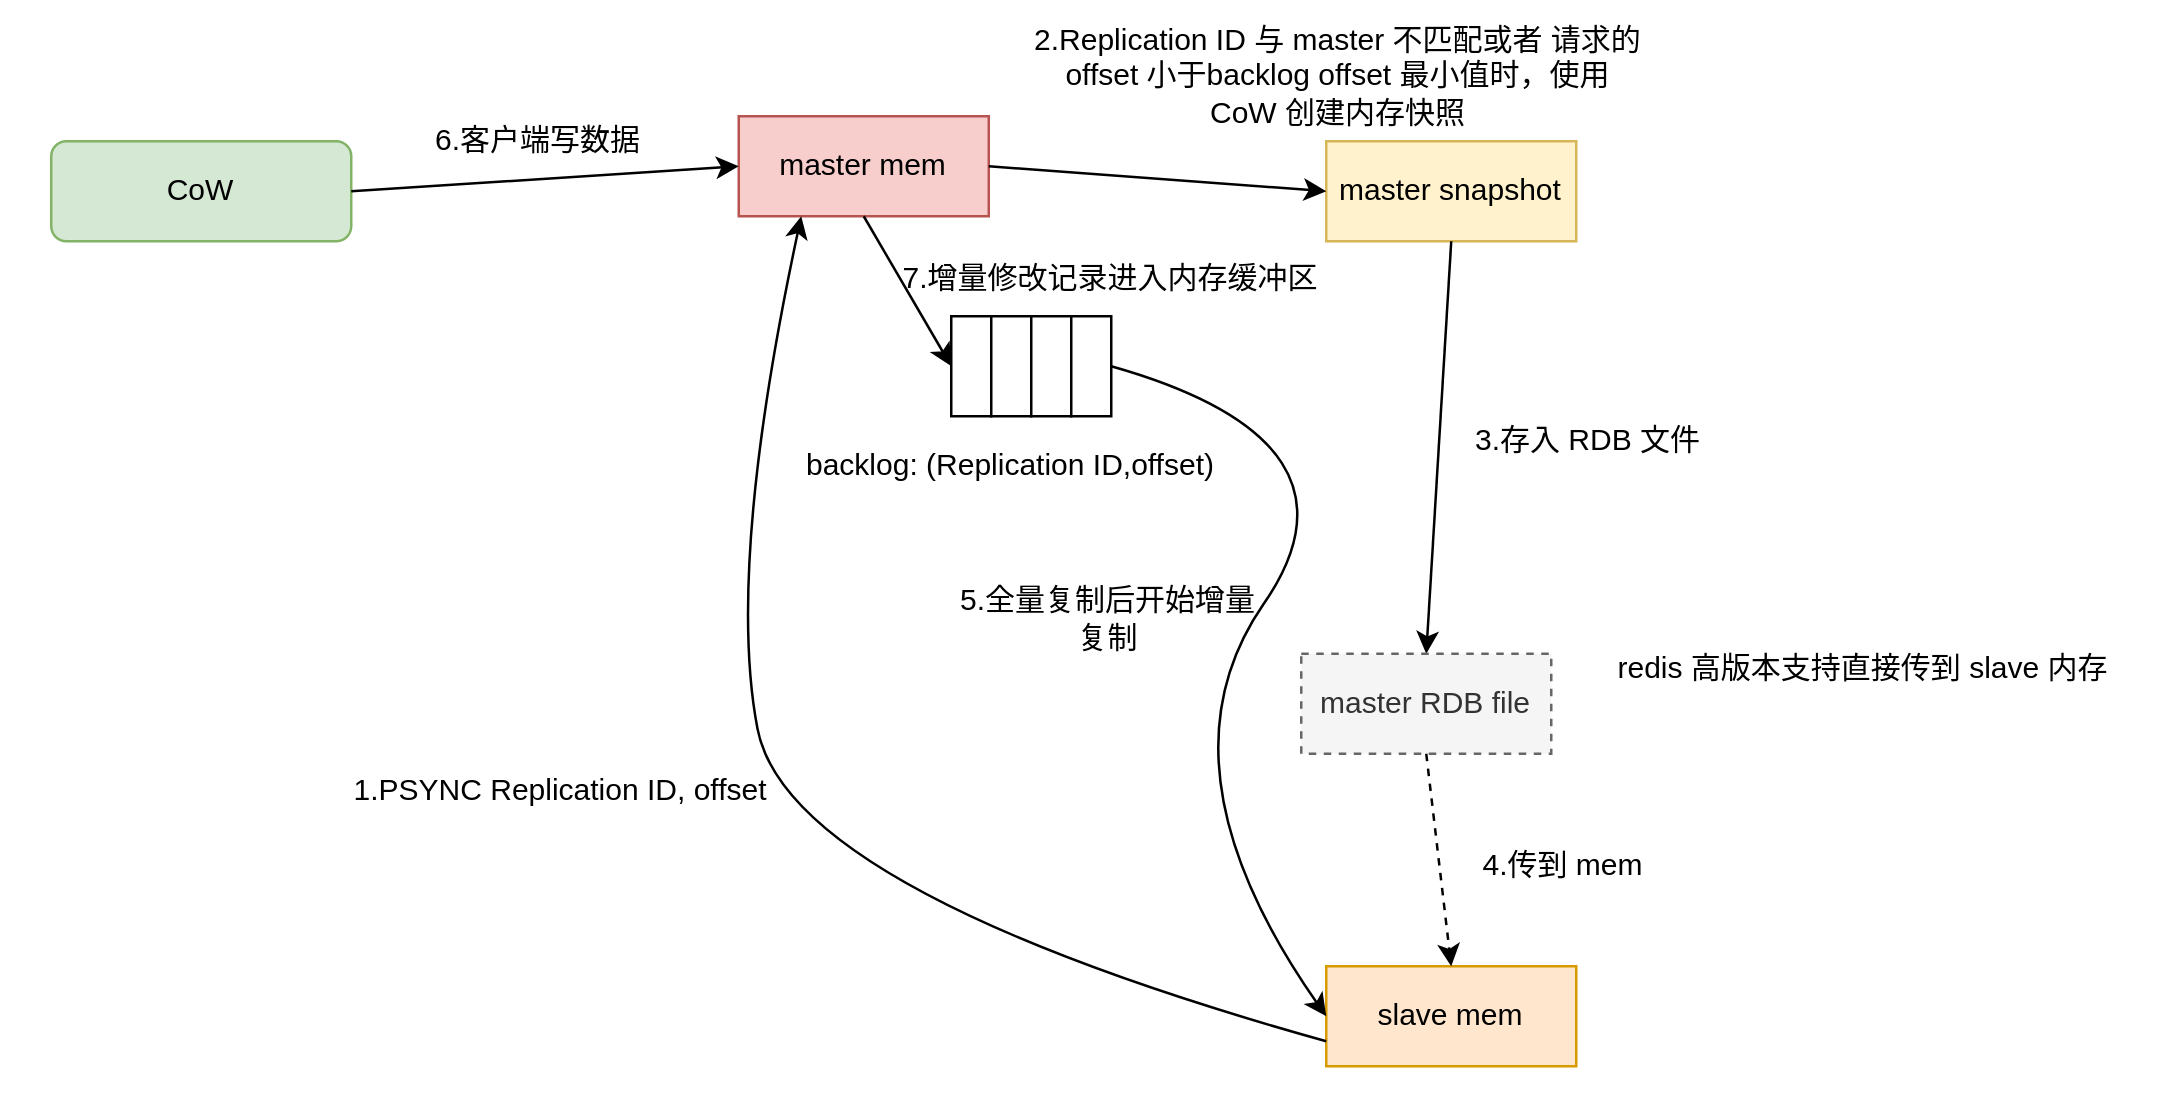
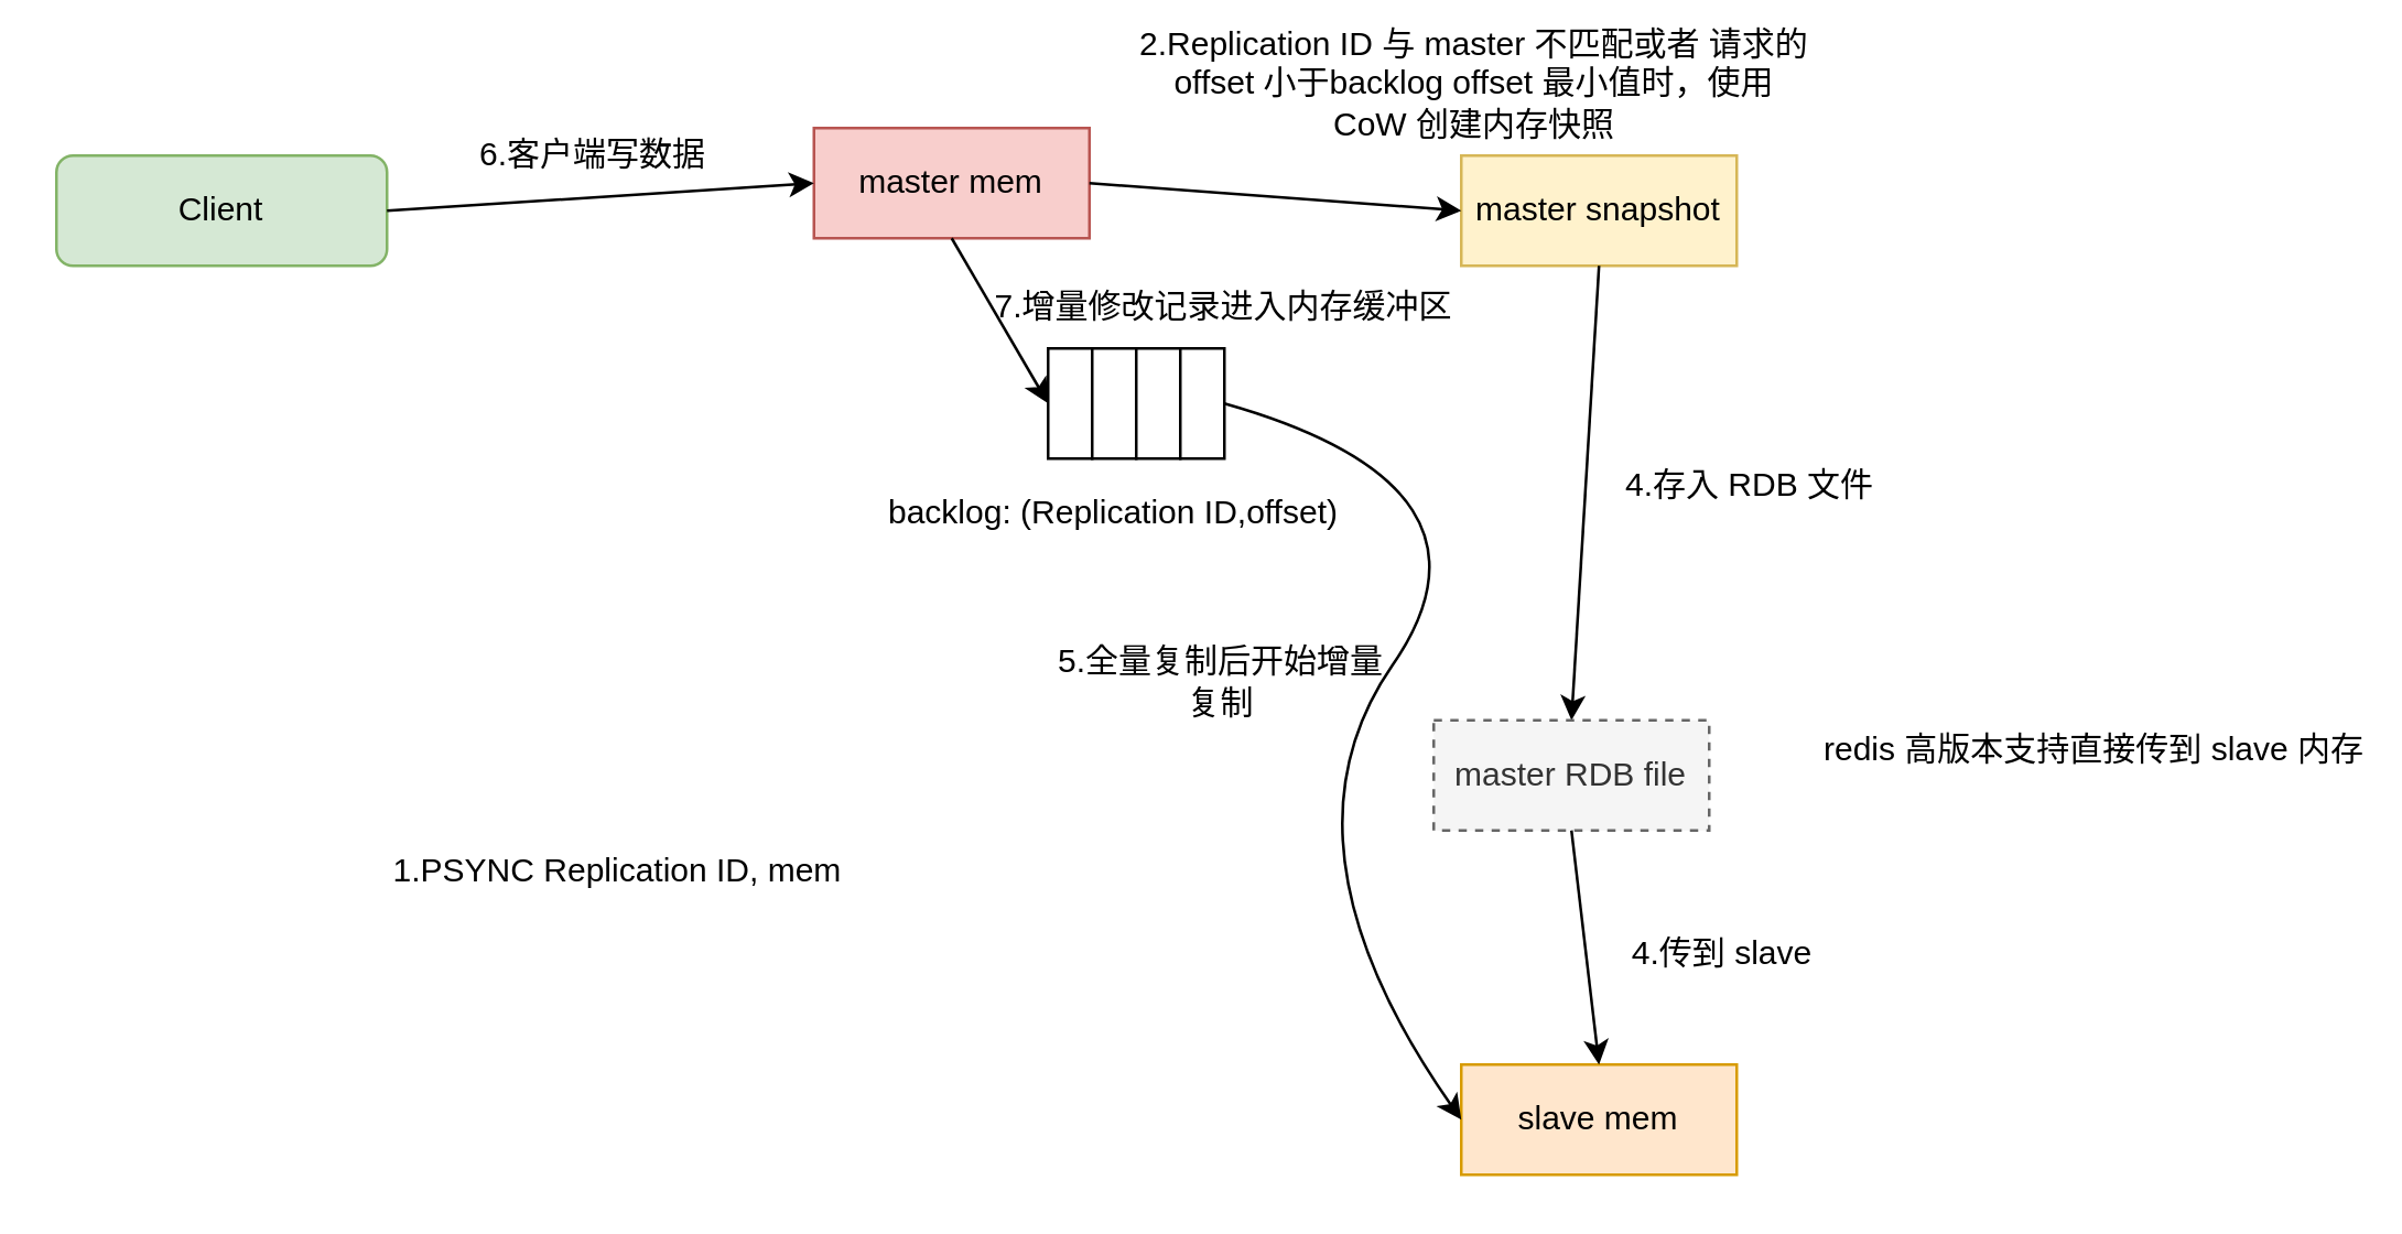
  <mxCell id="0" />
  <mxCell id="1" parent="0" />
  <mxCell id="2" value="master mem" style="rounded=0;whiteSpace=wrap;html=1;fillColor=#f8cecc;strokeColor=#b85450;" vertex="1" parent="1"><mxGeometry x="295" y="46" width="100" height="40" as="geometry" /></mxCell>
  <mxCell id="3" value="" style="rounded=0;whiteSpace=wrap;html=1;" vertex="1" parent="1"><mxGeometry x="380" y="126" width="16" height="40" as="geometry" /></mxCell>
  <mxCell id="4" value="" style="rounded=0;whiteSpace=wrap;html=1;" vertex="1" parent="1"><mxGeometry x="396" y="126" width="16" height="40" as="geometry" /></mxCell>
  <mxCell id="5" value="" style="rounded=0;whiteSpace=wrap;html=1;" vertex="1" parent="1"><mxGeometry x="412" y="126" width="16" height="40" as="geometry" /></mxCell>
  <mxCell id="6" value="" style="rounded=0;whiteSpace=wrap;html=1;" vertex="1" parent="1"><mxGeometry x="428" y="126" width="16" height="40" as="geometry" /></mxCell>
- <mxCell id="7" value="CoW" style="rounded=1;whiteSpace=wrap;html=1;fillColor=#d5e8d4;strokeColor=#82b366;" vertex="1" parent="1"><mxGeometry x="20" y="56" width="120" height="40" as="geometry" /></mxCell>
+ <mxCell id="7" value="Client" style="rounded=1;whiteSpace=wrap;html=1;fillColor=#d5e8d4;strokeColor=#82b366;" vertex="1" parent="1"><mxGeometry x="20" y="56" width="120" height="40" as="geometry" /></mxCell>
  <mxCell id="8" value="" style="endArrow=classic;html=1;exitX=1;exitY=0.5;exitDx=0;exitDy=0;entryX=0;entryY=0.5;entryDx=0;entryDy=0;" edge="1" parent="1" source="7" target="2"><mxGeometry width="50" height="50" relative="1" as="geometry"><mxPoint x="400" y="286" as="sourcePoint" /><mxPoint x="310" y="116" as="targetPoint" /></mxGeometry></mxCell>
  <mxCell id="9" value="" style="endArrow=classic;html=1;exitX=0.5;exitY=1;exitDx=0;exitDy=0;entryX=0;entryY=0.5;entryDx=0;entryDy=0;" edge="1" parent="1" source="2" target="3"><mxGeometry width="50" height="50" relative="1" as="geometry"><mxPoint x="400" y="286" as="sourcePoint" /><mxPoint x="380" y="136" as="targetPoint" /></mxGeometry></mxCell>
  <mxCell id="10" value="slave mem" style="rounded=0;whiteSpace=wrap;html=1;fillColor=#ffe6cc;strokeColor=#d79b00;" vertex="1" parent="1"><mxGeometry x="530" y="386" width="100" height="40" as="geometry" /></mxCell>
  <mxCell id="11" value="" style="curved=1;endArrow=classic;html=1;entryX=0;entryY=0.5;entryDx=0;entryDy=0;exitX=1;exitY=0.5;exitDx=0;exitDy=0;" edge="1" parent="1" source="6" target="10"><mxGeometry width="50" height="50" relative="1" as="geometry"><mxPoint x="400" y="286" as="sourcePoint" /><mxPoint x="450" y="236" as="targetPoint" /><Array as="points"><mxPoint x="550" y="176" /><mxPoint x="460" y="306" /></Array></mxGeometry></mxCell>
  <mxCell id="12" value="backlog: (Replication ID,offset)" style="text;html=1;strokeColor=none;fillColor=none;align=center;verticalAlign=middle;whiteSpace=wrap;rounded=0;" vertex="1" parent="1"><mxGeometry x="314" y="176" width="180" height="20" as="geometry" /></mxCell>
  <mxCell id="13" value="master snapshot" style="rounded=0;whiteSpace=wrap;html=1;fillColor=#fff2cc;strokeColor=#d6b656;" vertex="1" parent="1"><mxGeometry x="530" y="56" width="100" height="40" as="geometry" /></mxCell>
  <mxCell id="14" value="" style="endArrow=classic;html=1;exitX=0.5;exitY=1;exitDx=0;exitDy=0;entryX=0.5;entryY=0;entryDx=0;entryDy=0;" edge="1" parent="1" source="13" target="15"><mxGeometry width="50" height="50" relative="1" as="geometry"><mxPoint x="400" y="286" as="sourcePoint" /><mxPoint x="580" y="176" as="targetPoint" /></mxGeometry></mxCell>
  <mxCell id="15" value="master RDB file" style="rounded=0;whiteSpace=wrap;html=1;dashed=1;fillColor=#f5f5f5;strokeColor=#666666;fontColor=#333333;" vertex="1" parent="1"><mxGeometry x="520" y="261" width="100" height="40" as="geometry" /></mxCell>
- <mxCell id="16" value="" style="endArrow=classic;html=1;exitX=0.5;exitY=1;exitDx=0;exitDy=0;entryX=0.5;entryY=0;entryDx=0;entryDy=0;dashed=1;" edge="1" parent="1" source="15" target="10"><mxGeometry width="50" height="50" relative="1" as="geometry"><mxPoint x="400" y="356" as="sourcePoint" /><mxPoint x="590" y="376" as="targetPoint" /></mxGeometry></mxCell>
+ <mxCell id="16" value="" style="endArrow=classic;html=1;exitX=0.5;exitY=1;exitDx=0;exitDy=0;entryX=0.5;entryY=0;entryDx=0;entryDy=0;" edge="1" parent="1" source="15" target="10"><mxGeometry width="50" height="50" relative="1" as="geometry"><mxPoint x="400" y="356" as="sourcePoint" /><mxPoint x="590" y="376" as="targetPoint" /></mxGeometry></mxCell>
  <mxCell id="17" value="" style="endArrow=classic;html=1;exitX=1;exitY=0.5;exitDx=0;exitDy=0;entryX=0;entryY=0.5;entryDx=0;entryDy=0;" edge="1" parent="1" source="2" target="13"><mxGeometry width="50" height="50" relative="1" as="geometry"><mxPoint x="400" y="286" as="sourcePoint" /><mxPoint x="450" y="236" as="targetPoint" /></mxGeometry></mxCell>
- <mxCell id="18" value="" style="curved=1;endArrow=classic;html=1;entryX=0.25;entryY=1;entryDx=0;entryDy=0;exitX=0;exitY=0.75;exitDx=0;exitDy=0;" edge="1" parent="1" source="10" target="2"><mxGeometry width="50" height="50" relative="1" as="geometry"><mxPoint x="400" y="286" as="sourcePoint" /><mxPoint x="450" y="236" as="targetPoint" /><Array as="points"><mxPoint x="315" y="356" /><mxPoint x="290" y="226" /></Array></mxGeometry></mxCell>
- <mxCell id="19" value="1.PSYNC Replication ID, offset" style="text;html=1;strokeColor=none;fillColor=none;align=center;verticalAlign=middle;whiteSpace=wrap;rounded=0;dashed=1;" vertex="1" parent="1"><mxGeometry x="134" y="306" width="180" height="20" as="geometry" /></mxCell>
+ <mxCell id="19" value="1.PSYNC Replication ID, mem" style="text;html=1;strokeColor=none;fillColor=none;align=center;verticalAlign=middle;whiteSpace=wrap;rounded=0;dashed=1;" vertex="1" parent="1"><mxGeometry x="134" y="306" width="180" height="20" as="geometry" /></mxCell>
  <mxCell id="20" value="2.Replication ID 与 master 不匹配或者 请求的 offset 小于backlog offset 最小值时，使用 CoW 创建内存快照" style="text;html=1;strokeColor=none;fillColor=none;align=center;verticalAlign=middle;whiteSpace=wrap;rounded=0;dashed=1;" vertex="1" parent="1"><mxGeometry x="412" y="20" width="246" height="20" as="geometry" /></mxCell>
- <mxCell id="21" value="3.存入 RDB 文件" style="text;html=1;strokeColor=none;fillColor=none;align=center;verticalAlign=middle;whiteSpace=wrap;rounded=0;dashed=1;" vertex="1" parent="1"><mxGeometry x="560" y="166" width="150" height="20" as="geometry" /></mxCell>
- <mxCell id="22" value="4.传到 mem" style="text;html=1;strokeColor=none;fillColor=none;align=center;verticalAlign=middle;whiteSpace=wrap;rounded=0;dashed=1;" vertex="1" parent="1"><mxGeometry x="550" y="336" width="150" height="20" as="geometry" /></mxCell>
- <mxCell id="23" value="redis 高版本支持直接传到 slave 内存" style="text;html=1;strokeColor=none;fillColor=none;align=center;verticalAlign=middle;whiteSpace=wrap;rounded=0;dashed=1;" vertex="1" parent="1"><mxGeometry x="640" y="257" width="210" height="20" as="geometry" /></mxCell>
+ <mxCell id="21" value="4.存入 RDB 文件" style="text;html=1;strokeColor=none;fillColor=none;align=center;verticalAlign=middle;whiteSpace=wrap;rounded=0;dashed=1;" vertex="1" parent="1"><mxGeometry x="560" y="166" width="150" height="20" as="geometry" /></mxCell>
+ <mxCell id="22" value="4.传到 slave" style="text;html=1;strokeColor=none;fillColor=none;align=center;verticalAlign=middle;whiteSpace=wrap;rounded=0;dashed=1;" vertex="1" parent="1"><mxGeometry x="550" y="336" width="150" height="20" as="geometry" /></mxCell>
+ <mxCell id="23" value="redis 高版本支持直接传到 slave 内存" style="text;html=1;strokeColor=none;fillColor=none;align=center;verticalAlign=middle;whiteSpace=wrap;rounded=0;dashed=1;" vertex="1" parent="1"><mxGeometry x="655" y="262" width="210" height="20" as="geometry" /></mxCell>
  <mxCell id="24" value="5.全量复制后开始增量复制" style="text;html=1;strokeColor=none;fillColor=none;align=center;verticalAlign=middle;whiteSpace=wrap;rounded=0;dashed=1;" vertex="1" parent="1"><mxGeometry x="380" y="237" width="126" height="20" as="geometry" /></mxCell>
  <mxCell id="25" value="6.客户端写数据" style="text;html=1;strokeColor=none;fillColor=none;align=center;verticalAlign=middle;whiteSpace=wrap;rounded=0;dashed=1;" vertex="1" parent="1"><mxGeometry x="160" y="46" width="110" height="20" as="geometry" /></mxCell>
  <mxCell id="26" value="7.增量修改记录进入内存缓冲区" style="text;html=1;strokeColor=none;fillColor=none;align=center;verticalAlign=middle;whiteSpace=wrap;rounded=0;dashed=1;" vertex="1" parent="1"><mxGeometry x="359" y="101" width="170" height="20" as="geometry" /></mxCell>
